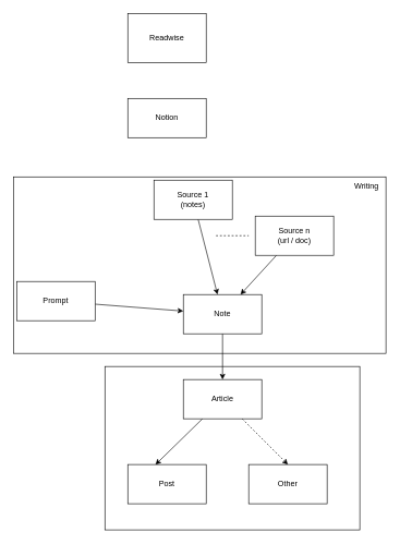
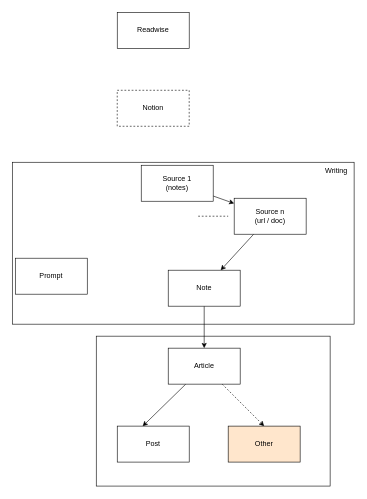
  <mxCell id="0" />
  <mxCell id="1" parent="0" />
- <mxCell id="2" value="Readwise" style="rounded=0;whiteSpace=wrap;html=1;" vertex="1" parent="1"><mxGeometry x="195" y="20" width="120" height="75" as="geometry" /></mxCell>
- <mxCell id="3" value="Notion" style="rounded=0;whiteSpace=wrap;html=1;" vertex="1" parent="1"><mxGeometry x="195" y="150" width="120" height="60" as="geometry" /></mxCell>
+ <mxCell id="2" value="Readwise" style="rounded=0;whiteSpace=wrap;html=1;" vertex="1" parent="1"><mxGeometry x="195" y="20" width="120" height="60" as="geometry" /></mxCell>
+ <mxCell id="3" value="Notion" style="rounded=0;whiteSpace=wrap;html=1;dashed=1;" vertex="1" parent="1"><mxGeometry x="195" y="150" width="120" height="60" as="geometry" /></mxCell>
  <mxCell id="4" style="edgeStyle=none;html=1;entryX=0.5;entryY=0;entryDx=0;entryDy=0;" edge="1" parent="1" source="5" target="8"><mxGeometry relative="1" as="geometry" /></mxCell>
  <mxCell id="5" value="Note" style="rounded=0;whiteSpace=wrap;html=1;" vertex="1" parent="1"><mxGeometry x="280" y="450" width="120" height="60" as="geometry" /></mxCell>
  <mxCell id="6" style="edgeStyle=none;html=1;entryX=0.353;entryY=0.004;entryDx=0;entryDy=0;entryPerimeter=0;" edge="1" parent="1" source="8" target="9"><mxGeometry relative="1" as="geometry" /></mxCell>
  <mxCell id="7" style="edgeStyle=none;html=1;entryX=0.5;entryY=0;entryDx=0;entryDy=0;dashed=1;" edge="1" parent="1" source="8" target="10"><mxGeometry relative="1" as="geometry" /></mxCell>
  <mxCell id="8" value="Article" style="rounded=0;whiteSpace=wrap;html=1;" vertex="1" parent="1"><mxGeometry x="280" y="580" width="120" height="60" as="geometry" /></mxCell>
  <mxCell id="9" value="Post" style="rounded=0;whiteSpace=wrap;html=1;" vertex="1" parent="1"><mxGeometry x="195" y="710" width="120" height="60" as="geometry" /></mxCell>
- <mxCell id="10" value="Other" style="rounded=0;whiteSpace=wrap;html=1;" vertex="1" parent="1"><mxGeometry x="380" y="710" width="120" height="60" as="geometry" /></mxCell>
- <mxCell id="11" style="edgeStyle=none;html=1;" edge="1" parent="1" source="12" target="5"><mxGeometry relative="1" as="geometry" /></mxCell>
+ <mxCell id="10" value="Other" style="rounded=0;whiteSpace=wrap;html=1;fillColor=#ffe6cc;" vertex="1" parent="1"><mxGeometry x="380" y="710" width="120" height="60" as="geometry" /></mxCell>
+ <mxCell id="11" style="edgeStyle=none;html=1;" edge="1" parent="1" source="12" target="14"><mxGeometry relative="1" as="geometry" /></mxCell>
  <mxCell id="12" value="Source 1&lt;br&gt;(notes)" style="rounded=0;whiteSpace=wrap;html=1;" vertex="1" parent="1"><mxGeometry x="235" y="275" width="120" height="60" as="geometry" /></mxCell>
  <mxCell id="13" style="edgeStyle=none;html=1;" edge="1" parent="1" source="14" target="5"><mxGeometry relative="1" as="geometry" /></mxCell>
  <mxCell id="14" value="Source n&lt;br&gt;(url / doc)" style="rounded=0;whiteSpace=wrap;html=1;" vertex="1" parent="1"><mxGeometry x="390" y="330" width="120" height="60" as="geometry" /></mxCell>
  <mxCell id="15" value="" style="endArrow=none;dashed=1;html=1;" edge="1" parent="1"><mxGeometry width="50" height="50" relative="1" as="geometry"><mxPoint x="330" y="360" as="sourcePoint" /><mxPoint x="380" y="360" as="targetPoint" /></mxGeometry></mxCell>
- <mxCell id="16" style="edgeStyle=none;html=1;" edge="1" parent="1" source="17" target="5"><mxGeometry relative="1" as="geometry" /></mxCell>
  <mxCell id="17" value="Prompt" style="rounded=0;whiteSpace=wrap;html=1;" vertex="1" parent="1"><mxGeometry x="25" y="430" width="120" height="60" as="geometry" /></mxCell>
  <mxCell id="18" value="" style="rounded=0;whiteSpace=wrap;html=1;fillColor=none;" vertex="1" parent="1"><mxGeometry x="20" y="270" width="570" height="270" as="geometry" /></mxCell>
  <mxCell id="19" value="Writing" style="text;html=1;align=center;verticalAlign=middle;resizable=0;points=[];autosize=1;strokeColor=none;fillColor=none;" vertex="1" parent="1"><mxGeometry x="530" y="270" width="60" height="30" as="geometry" /></mxCell>
  <mxCell id="20" value="" style="rounded=0;whiteSpace=wrap;html=1;fillColor=none;" vertex="1" parent="1"><mxGeometry x="160" y="560" width="390" height="250" as="geometry" /></mxCell>
